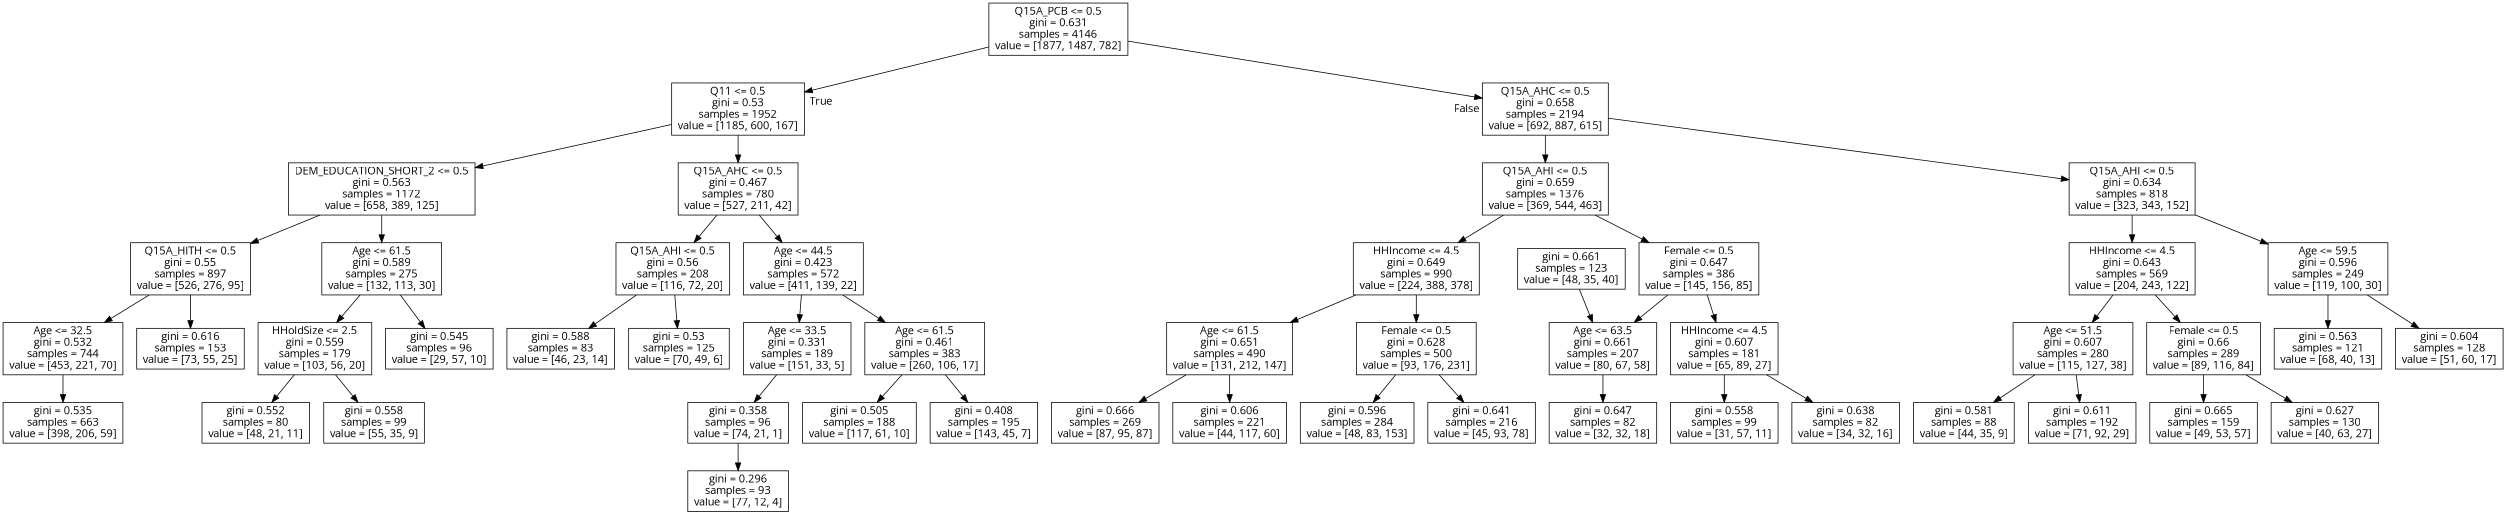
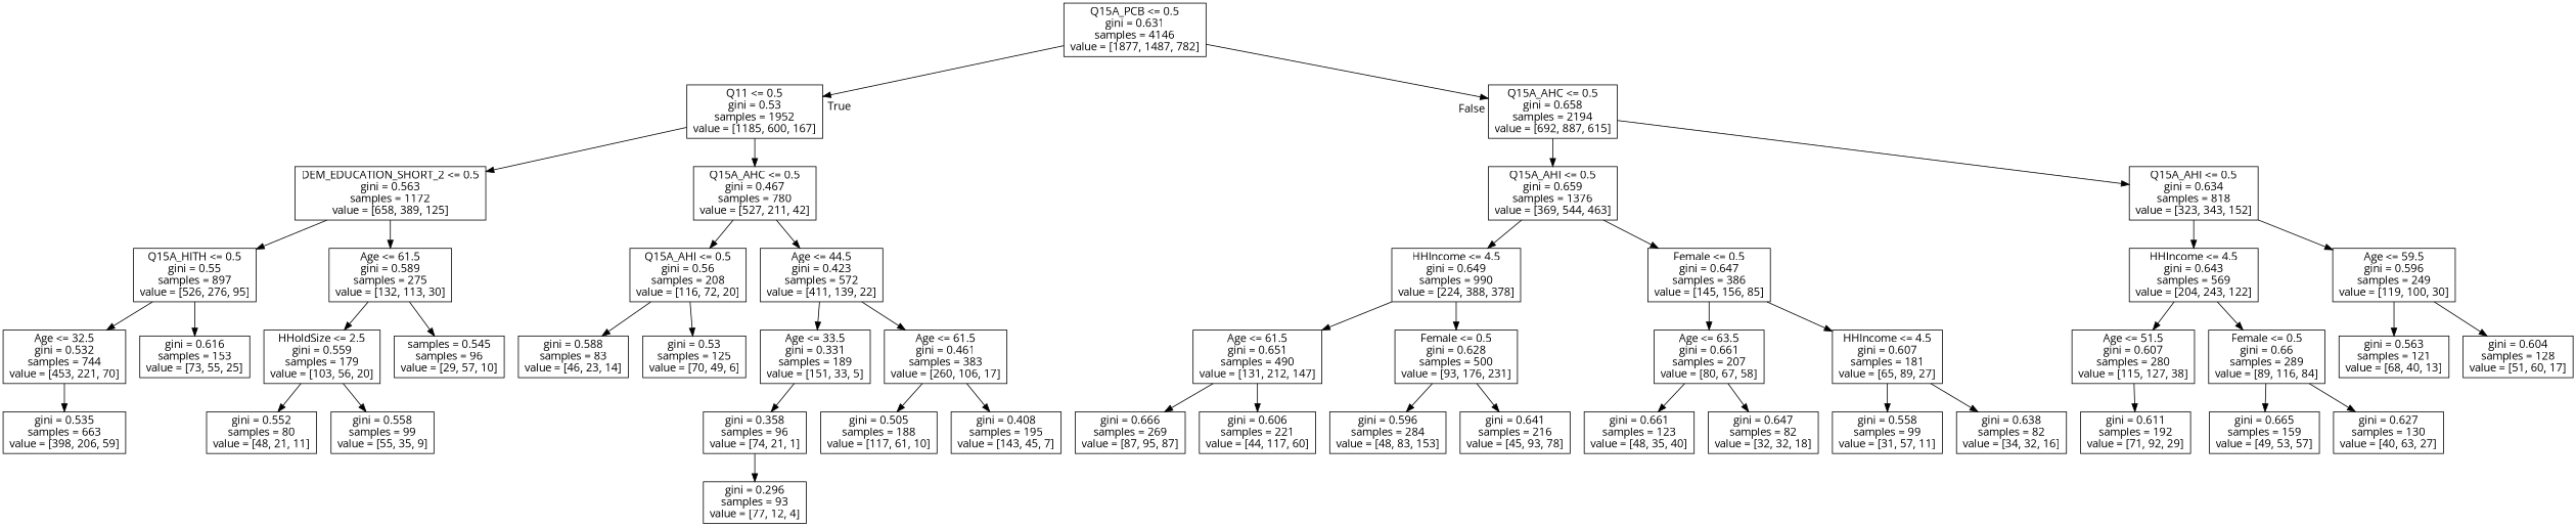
  digraph {
    fontname="Open Sans"
    rankdir=TB
    node [fontname="Open Sans" shape=box]
    edge [fontname="Open Sans"]
    n1 [label="Q15A_PCB <= 0.5\ngini = 0.631\nsamples = 4146\nvalue = [1877, 1487, 782]"]
    n2 [label="Q11 <= 0.5\ngini = 0.53\nsamples = 1952\nvalue = [1185, 600, 167]"]
    n3 [label="Q15A_AHC <= 0.5\ngini = 0.658\nsamples = 2194\nvalue = [692, 887, 615]"]
    n4 [label="DEM_EDUCATION_SHORT_2 <= 0.5\ngini = 0.563\nsamples = 1172\nvalue = [658, 389, 125]"]
    n5 [label="Q15A_AHC <= 0.5\ngini = 0.467\nsamples = 780\nvalue = [527, 211, 42]"]
    n6 [label="Q15A_AHI <= 0.5\ngini = 0.659\nsamples = 1376\nvalue = [369, 544, 463]"]
    n7 [label="Q15A_AHI <= 0.5\ngini = 0.634\nsamples = 818\nvalue = [323, 343, 152]"]
    n8 [label="Q15A_HITH <= 0.5\ngini = 0.55\nsamples = 897\nvalue = [526, 276, 95]"]
    n9 [label="Age <= 61.5\ngini = 0.589\nsamples = 275\nvalue = [132, 113, 30]"]
    n10 [label="Q15A_AHI <= 0.5\ngini = 0.56\nsamples = 208\nvalue = [116, 72, 20]"]
    n11 [label="Age <= 44.5\ngini = 0.423\nsamples = 572\nvalue = [411, 139, 22]"]
    n12 [label="Age <= 32.5\ngini = 0.532\nsamples = 744\nvalue = [453, 221, 70]"]
    n13 [label="gini = 0.616\nsamples = 153\nvalue = [73, 55, 25]"]
    n14 [label="HHoldSize <= 2.5\ngini = 0.559\nsamples = 179\nvalue = [103, 56, 20]"]
-   n15 [label="gini = 0.545\nsamples = 96\nvalue = [29, 57, 10]"]
+   n15 [label="samples = 0.545\nsamples = 96\nvalue = [29, 57, 10]"]
    n16 [label="gini = 0.535\nsamples = 663\nvalue = [398, 206, 59]"]
    n17 [label="gini = 0.552\nsamples = 80\nvalue = [48, 21, 11]"]
    n18 [label="gini = 0.558\nsamples = 99\nvalue = [55, 35, 9]"]
    n19 [label="gini = 0.588\nsamples = 83\nvalue = [46, 23, 14]"]
    n20 [label="gini = 0.53\nsamples = 125\nvalue = [70, 49, 6]"]
    n21 [label="Age <= 33.5\ngini = 0.331\nsamples = 189\nvalue = [151, 33, 5]"]
    n22 [label="Age <= 61.5\ngini = 0.461\nsamples = 383\nvalue = [260, 106, 17]"]
    n23 [label="gini = 0.358\nsamples = 96\nvalue = [74, 21, 1]"]
    n24 [label="gini = 0.505\nsamples = 188\nvalue = [117, 61, 10]"]
    n25 [label="gini = 0.408\nsamples = 195\nvalue = [143, 45, 7]"]
    n26 [label="gini = 0.296\nsamples = 93\nvalue = [77, 12, 4]"]
    n27 [label="HHIncome <= 4.5\ngini = 0.649\nsamples = 990\nvalue = [224, 388, 378]"]
    n28 [label="Female <= 0.5\ngini = 0.647\nsamples = 386\nvalue = [145, 156, 85]"]
    n29 [label="HHIncome <= 4.5\ngini = 0.643\nsamples = 569\nvalue = [204, 243, 122]"]
    n30 [label="Age <= 59.5\ngini = 0.596\nsamples = 249\nvalue = [119, 100, 30]"]
    n31 [label="Age <= 61.5\ngini = 0.651\nsamples = 490\nvalue = [131, 212, 147]"]
    n32 [label="Female <= 0.5\ngini = 0.628\nsamples = 500\nvalue = [93, 176, 231]"]
    n33 [label="Age <= 63.5\ngini = 0.661\nsamples = 207\nvalue = [80, 67, 58]"]
    n34 [label="HHIncome <= 4.5\ngini = 0.607\nsamples = 181\nvalue = [65, 89, 27]"]
    n35 [label="gini = 0.666\nsamples = 269\nvalue = [87, 95, 87]"]
    n36 [label="gini = 0.606\nsamples = 221\nvalue = [44, 117, 60]"]
    n37 [label="gini = 0.596\nsamples = 284\nvalue = [48, 83, 153]"]
    n38 [label="gini = 0.641\nsamples = 216\nvalue = [45, 93, 78]"]
    n39 [label="gini = 0.661\nsamples = 123\nvalue = [48, 35, 40]"]
    n40 [label="gini = 0.647\nsamples = 82\nvalue = [32, 32, 18]"]
    n41 [label="gini = 0.558\nsamples = 99\nvalue = [31, 57, 11]"]
    n42 [label="gini = 0.638\nsamples = 82\nvalue = [34, 32, 16]"]
    n43 [label="Age <= 51.5\ngini = 0.607\nsamples = 280\nvalue = [115, 127, 38]"]
    n44 [label="Female <= 0.5\ngini = 0.66\nsamples = 289\nvalue = [89, 116, 84]"]
    n45 [label="gini = 0.563\nsamples = 121\nvalue = [68, 40, 13]"]
    n46 [label="gini = 0.604\nsamples = 128\nvalue = [51, 60, 17]"]
-   n47 [label="gini = 0.581\nsamples = 88\nvalue = [44, 35, 9]"]
    n48 [label="gini = 0.611\nsamples = 192\nvalue = [71, 92, 29]"]
    n49 [label="gini = 0.665\nsamples = 159\nvalue = [49, 53, 57]"]
    n50 [label="gini = 0.627\nsamples = 130\nvalue = [40, 63, 27]"]
    n1 -> n2 [headlabel=True labelangle=-45 labeldistance=2.5]
    n1 -> n3 [headlabel=False labelangle=45 labeldistance=2.5]
    n2 -> n4
    n2 -> n5
    n3 -> n6
    n3 -> n7
    n4 -> n8
    n4 -> n9
    n5 -> n10
    n5 -> n11
    n6 -> n27
    n6 -> n28
    n7 -> n29
    n7 -> n30
    n8 -> n12
    n8 -> n13
    n9 -> n14
    n9 -> n15
    n10 -> n19
    n10 -> n20
    n11 -> n21
    n11 -> n22
    n12 -> n16
    n14 -> n17
    n14 -> n18
    n21 -> n23
    n22 -> n24
    n22 -> n25
    n23 -> n26
    n27 -> n31
    n27 -> n32
    n28 -> n33
    n28 -> n34
    n29 -> n43
    n29 -> n44
    n30 -> n45
    n30 -> n46
    n31 -> n35
    n31 -> n36
    n32 -> n37
    n32 -> n38
-   n39 -> n33
+   n33 -> n39
    n33 -> n40
    n34 -> n41
    n34 -> n42
-   n43 -> n47
    n43 -> n48
    n44 -> n49
    n44 -> n50
  }
